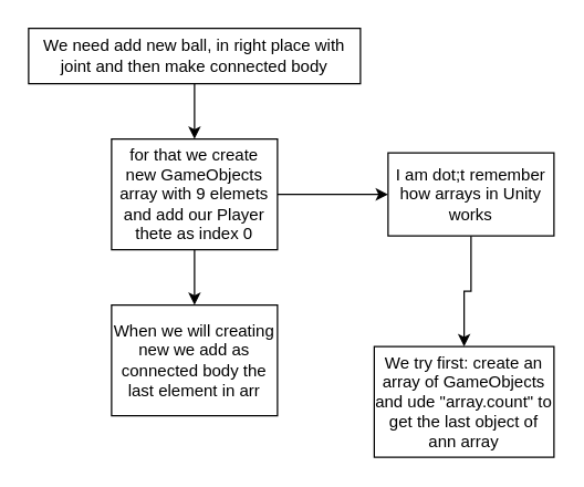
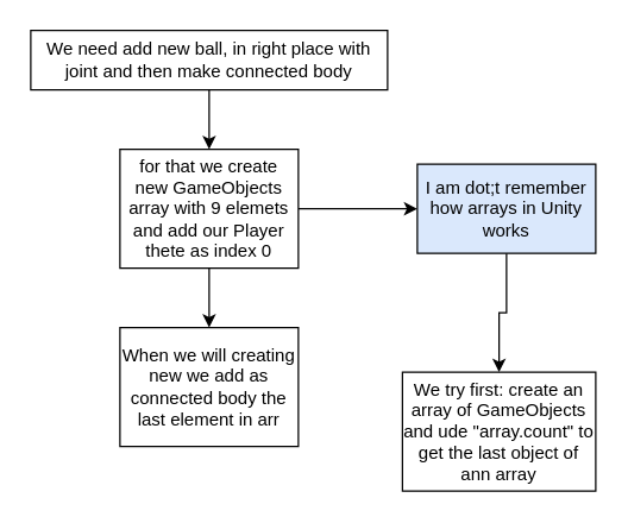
  <mxCell id="0" />
  <mxCell id="1" parent="0" />
  <mxCell id="2" value="" style="edgeStyle=orthogonalEdgeStyle;rounded=0;orthogonalLoop=1;jettySize=auto;html=1;" edge="1" parent="1" source="3" target="6"><mxGeometry relative="1" as="geometry" /></mxCell>
  <mxCell id="3" value="We need add new ball, in right place with joint and then make connected body" style="rounded=0;whiteSpace=wrap;html=1;" vertex="1" parent="1"><mxGeometry x="20" y="20" width="240" height="40" as="geometry" /></mxCell>
  <mxCell id="4" value="" style="edgeStyle=orthogonalEdgeStyle;rounded=0;orthogonalLoop=1;jettySize=auto;html=1;" edge="1" parent="1" source="6" target="7"><mxGeometry relative="1" as="geometry" /></mxCell>
  <mxCell id="5" value="" style="edgeStyle=orthogonalEdgeStyle;rounded=0;orthogonalLoop=1;jettySize=auto;html=1;" edge="1" parent="1" source="6" target="9"><mxGeometry relative="1" as="geometry" /></mxCell>
  <mxCell id="6" value="for that we create new GameObjects array with 9 elemets&lt;br&gt;and add our Player thete as index 0" style="whiteSpace=wrap;html=1;rounded=0;" vertex="1" parent="1"><mxGeometry x="80" y="100" width="120" height="80" as="geometry" /></mxCell>
  <mxCell id="7" value="When we will creating new we add as connected body the last element in arr" style="whiteSpace=wrap;html=1;rounded=0;" vertex="1" parent="1"><mxGeometry x="80" y="220" width="120" height="80" as="geometry" /></mxCell>
  <mxCell id="8" value="" style="edgeStyle=orthogonalEdgeStyle;rounded=0;orthogonalLoop=1;jettySize=auto;html=1;" edge="1" parent="1" source="9" target="10"><mxGeometry relative="1" as="geometry" /></mxCell>
- <mxCell id="9" value="I am dot;t remember how arrays in Unity works" style="whiteSpace=wrap;html=1;rounded=0;" vertex="1" parent="1"><mxGeometry x="280" y="110" width="120" height="60" as="geometry" /></mxCell>
+ <mxCell id="9" value="I am dot;t remember how arrays in Unity works" style="whiteSpace=wrap;html=1;rounded=0;fillColor=#dae8fc;" vertex="1" parent="1"><mxGeometry x="280" y="110" width="120" height="60" as="geometry" /></mxCell>
  <mxCell id="10" value="We try first: create an array of GameObjects and ude &quot;array.count&quot; to get the last object of ann array" style="whiteSpace=wrap;html=1;rounded=0;" vertex="1" parent="1"><mxGeometry x="270" y="250" width="130" height="80" as="geometry" /></mxCell>
